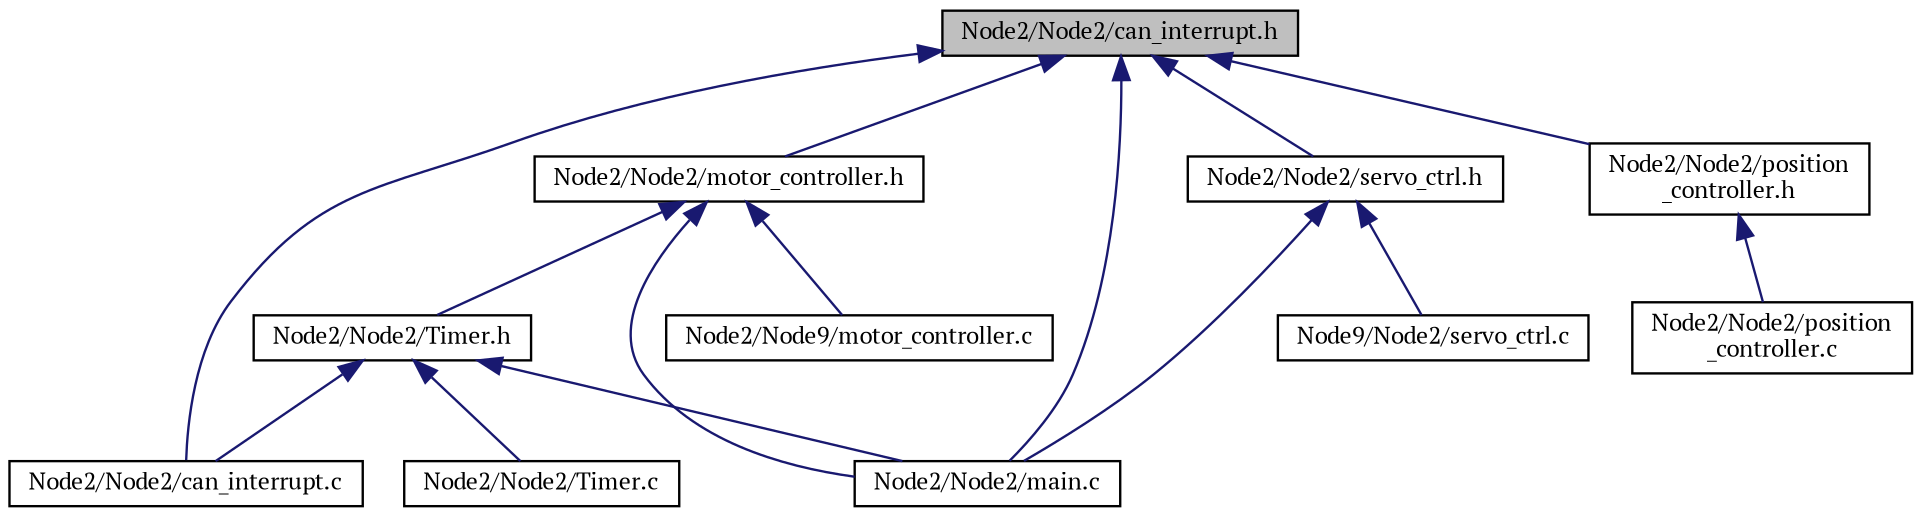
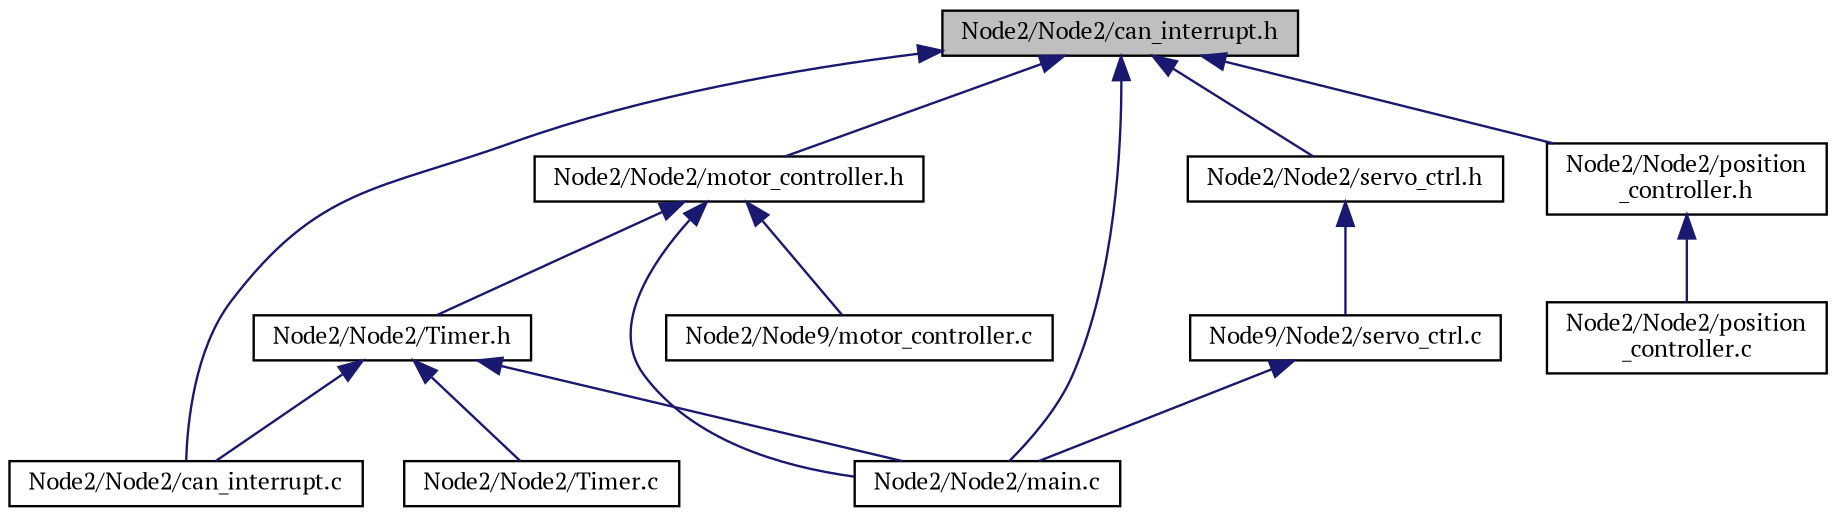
  digraph {
    fontname="PT Serif"
    node [color=black fillcolor=white fontname="PT Serif" fontsize=10 shape=record style=filled]
    edge [color=midnightblue dir=back fontname="PT Serif" fontsize=10 labelfontname=Helvetica labelfontsize=10 style=solid]
    n1 [fillcolor=grey75 fontcolor=black height=0.2 label="Node2/Node2/can_interrupt.h" width=0.4]
    n2 [height=0.2 label="Node2/Node2/can_interrupt.c" width=0.4]
    n3 [height=0.2 label="Node2/Node2/motor_controller.h" width=0.4]
    n4 [height=0.2 label="Node2/Node2/main.c" width=0.4]
    n5 [height=0.2 label="Node2/Node2/servo_ctrl.h" width=0.4]
    n6 [height=0.2 label="Node2/Node2/position\l_controller.h" width=0.4]
    n7 [height=0.2 label="Node2/Node2/Timer.h" width=0.4]
    n8 [height=0.2 label="Node2/Node9/motor_controller.c" width=0.4]
    n9 [height=0.2 label="Node9/Node2/servo_ctrl.c" width=0.4]
    n10 [height=0.2 label="Node2/Node2/position\l_controller.c" width=0.4]
    n11 [height=0.2 label="Node2/Node2/Timer.c" width=0.4]
    n1 -> n2
    n1 -> n3
    n1 -> n4
    n1 -> n5
    n1 -> n6
    n3 -> n4
    n3 -> n7
    n3 -> n8
-   n5 -> n4
+   n9 -> n4
    n5 -> n9
    n6 -> n10
    n7 -> n2
    n7 -> n4
    n7 -> n11
  }
